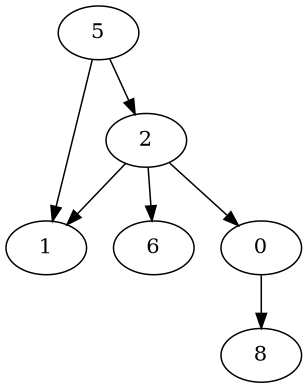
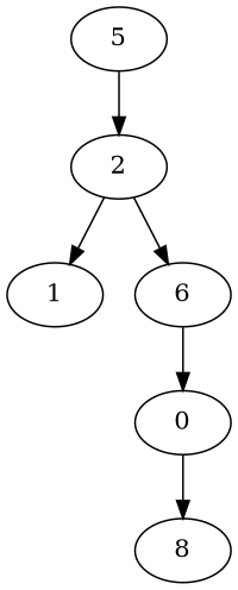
  digraph {
    2
    1
    6
    n4 [label=0]
    5
    8
    2 -> 1
    2 -> 6
-   2 -> n4
+   6 -> n4
    n4 -> 8
    5 -> 2
-   5 -> 1
  }
